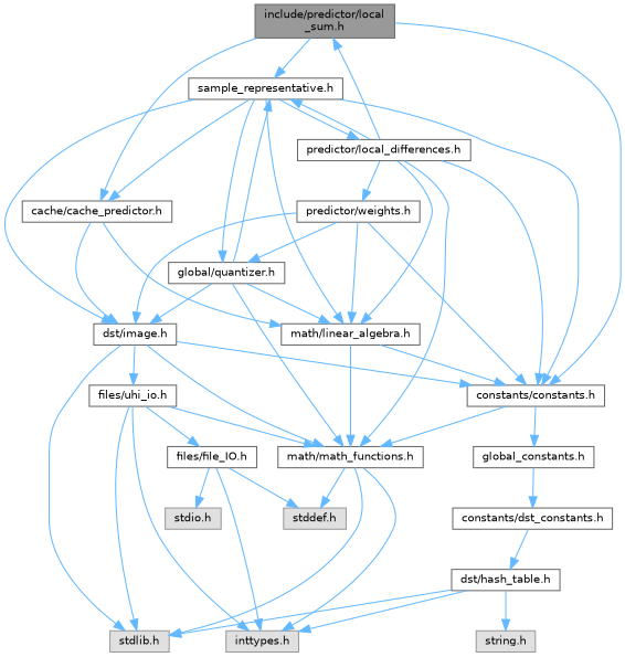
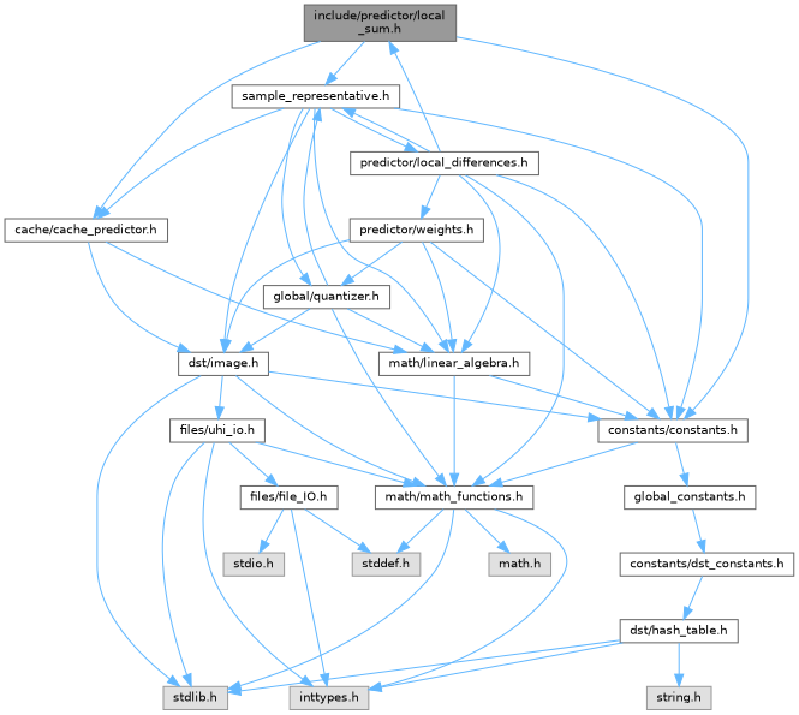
  digraph {
    node [color=grey40 fillcolor=white fontname=Helvetica fontsize=10 shape=box style=filled]
    edge [color=steelblue1 fontname=Helvetica fontsize=10 labelfontname=Helvetica labelfontsize=10 style=solid]
    n1 [color=gray40 fillcolor=grey60 fontcolor=black height=0.2 label="include/predictor/local\l_sum.h" width=0.4]
    n2 [height=0.2 label="constants/constants.h" width=0.4]
    n3 [height=0.2 label="sample_representative.h" width=0.4]
    n4 [height=0.2 label="cache/cache_predictor.h" width=0.4]
    n5 [height=0.2 label="math/math_functions.h" width=0.4]
    n6 [height=0.2 label="global_constants.h" width=0.4]
    n7 [height=0.2 label="dst/image.h" width=0.4]
    n8 [height=0.2 label="math/linear_algebra.h" width=0.4]
    n9 [height=0.2 label="predictor/local_differences.h" width=0.4]
    n10 [height=0.2 label="global/quantizer.h" width=0.4]
    n11 [color=grey60 fillcolor="#E0E0E0" height=0.2 label="stdlib.h" width=0.4]
+   n12 [color=grey60 fillcolor="#E0E0E0" height=0.2 label="math.h" width=0.4]
    n13 [color=grey60 fillcolor="#E0E0E0" height=0.2 label="inttypes.h" width=0.4]
    n14 [color=grey60 fillcolor="#E0E0E0" height=0.2 label="stddef.h" width=0.4]
    n15 [height=0.2 label="constants/dst_constants.h" width=0.4]
    n16 [height=0.2 label="dst/hash_table.h" width=0.4]
    n17 [color=grey60 fillcolor="#E0E0E0" height=0.2 label="string.h" width=0.4]
    n18 [height=0.2 label="files/uhi_io.h" width=0.4]
    n19 [height=0.2 label="predictor/weights.h" width=0.4]
    n20 [height=0.2 label="files/file_IO.h" width=0.4]
    n21 [color=grey60 fillcolor="#E0E0E0" height=0.2 label="stdio.h" width=0.4]
    n1 -> n2
    n1 -> n3
    n1 -> n4
    n2 -> n5
    n2 -> n6
    n3 -> n2
    n3 -> n4
    n3 -> n7
    n3 -> n8
    n3 -> n9
    n3 -> n10
    n4 -> n7
    n4 -> n8
    n5 -> n11
+   n5 -> n12
    n5 -> n13
    n5 -> n14
    n6 -> n15
    n7 -> n2
    n7 -> n5
    n7 -> n11
    n7 -> n18
    n8 -> n2
    n8 -> n5
    n9 -> n1
    n9 -> n2
    n9 -> n3
    n9 -> n5
    n9 -> n8
    n9 -> n19
    n10 -> n3
    n10 -> n5
    n10 -> n7
    n10 -> n8
    n15 -> n16
    n16 -> n11
    n16 -> n13
    n16 -> n17
    n18 -> n5
    n18 -> n11
    n18 -> n13
    n18 -> n20
    n19 -> n2
    n19 -> n7
    n19 -> n8
    n19 -> n10
    n20 -> n13
    n20 -> n14
    n20 -> n21
  }
